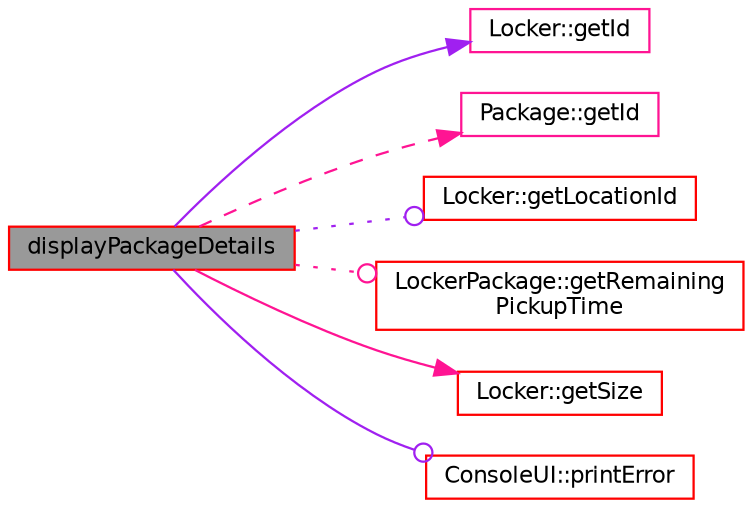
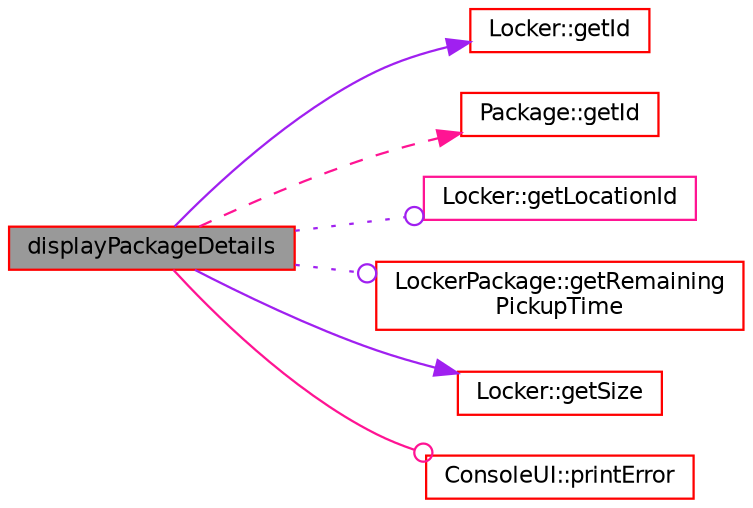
  digraph {
    rankdir=LR
    node [color=red fillcolor=white fontname=Helvetica fontsize=10 shape=box style=filled]
    edge [arrowhead=normal color=deeppink fontname=Helvetica fontsize=10 labelfontname=Helvetica labelfontsize=10 style=solid]
    n1 [fillcolor=grey60 fontcolor=black height=0.2 label=displayPackageDetails width=0.4]
-   n2 [color=deeppink height=0.2 label="Locker::getId" width=0.4]
-   n3 [color=deeppink height=0.2 label="Package::getId" width=0.4]
-   n4 [height=0.2 label="Locker::getLocationId" width=0.4]
+   n2 [height=0.2 label="Locker::getId" width=0.4]
+   n3 [height=0.2 label="Package::getId" width=0.4]
+   n4 [color=deeppink height=0.2 label="Locker::getLocationId" width=0.4]
    n5 [height=0.2 label="LockerPackage::getRemaining\lPickupTime" width=0.4]
    n6 [height=0.2 label="Locker::getSize" width=0.4]
    n7 [height=0.2 label="ConsoleUI::printError" width=0.4]
    n1 -> n2 [color=purple]
    n1 -> n3 [style=dashed]
    n1 -> n4 [arrowhead=odot color=purple style=dotted]
-   n1 -> n5 [arrowhead=odot style=dotted]
-   n1 -> n6
-   n1 -> n7 [arrowhead=odot color=purple]
+   n1 -> n5 [arrowhead=odot color=purple style=dotted]
+   n1 -> n6 [color=purple]
+   n1 -> n7 [arrowhead=odot]
  }
